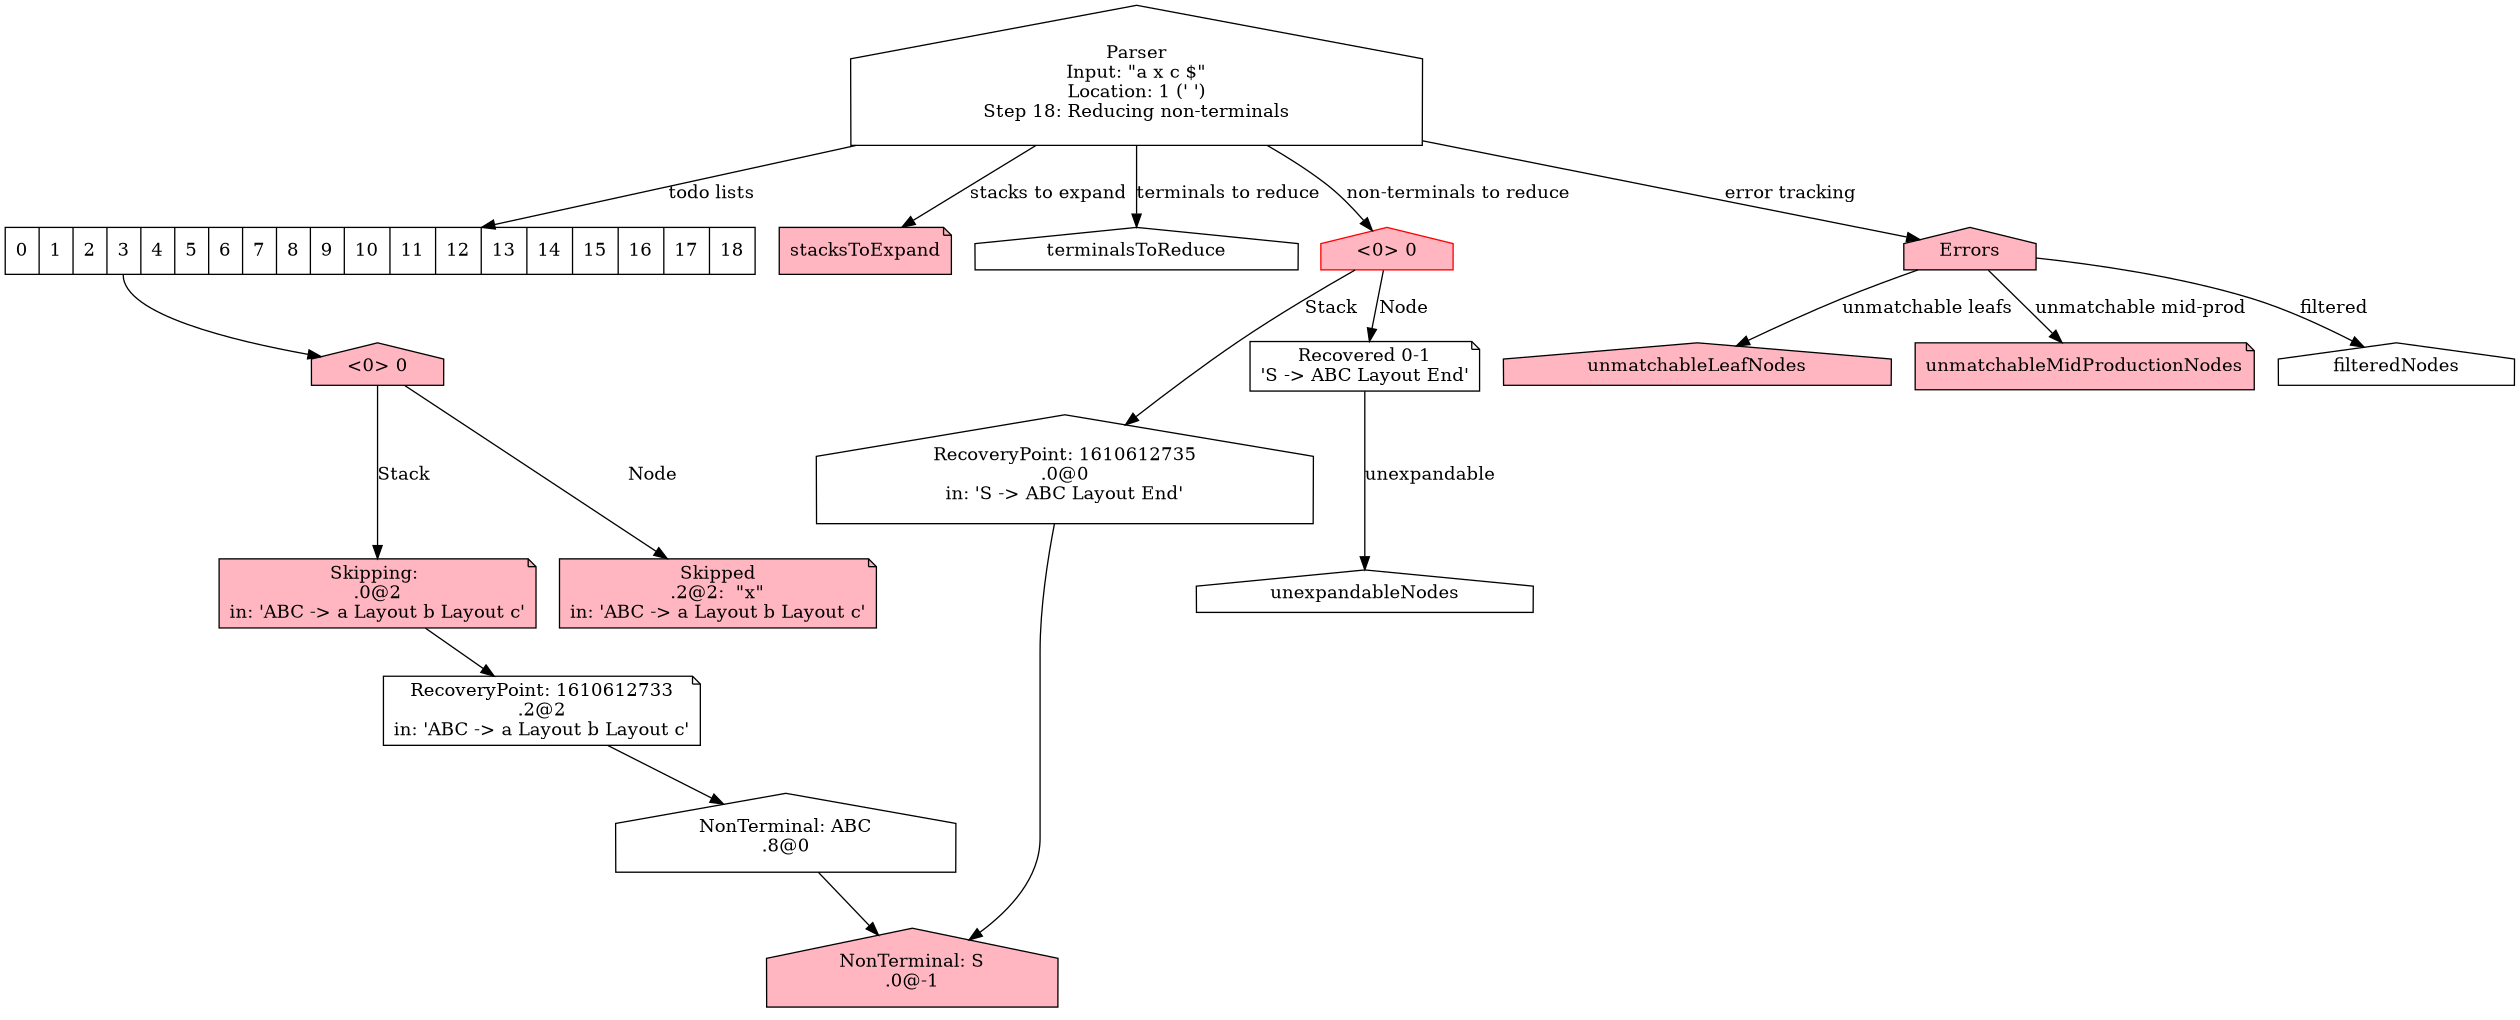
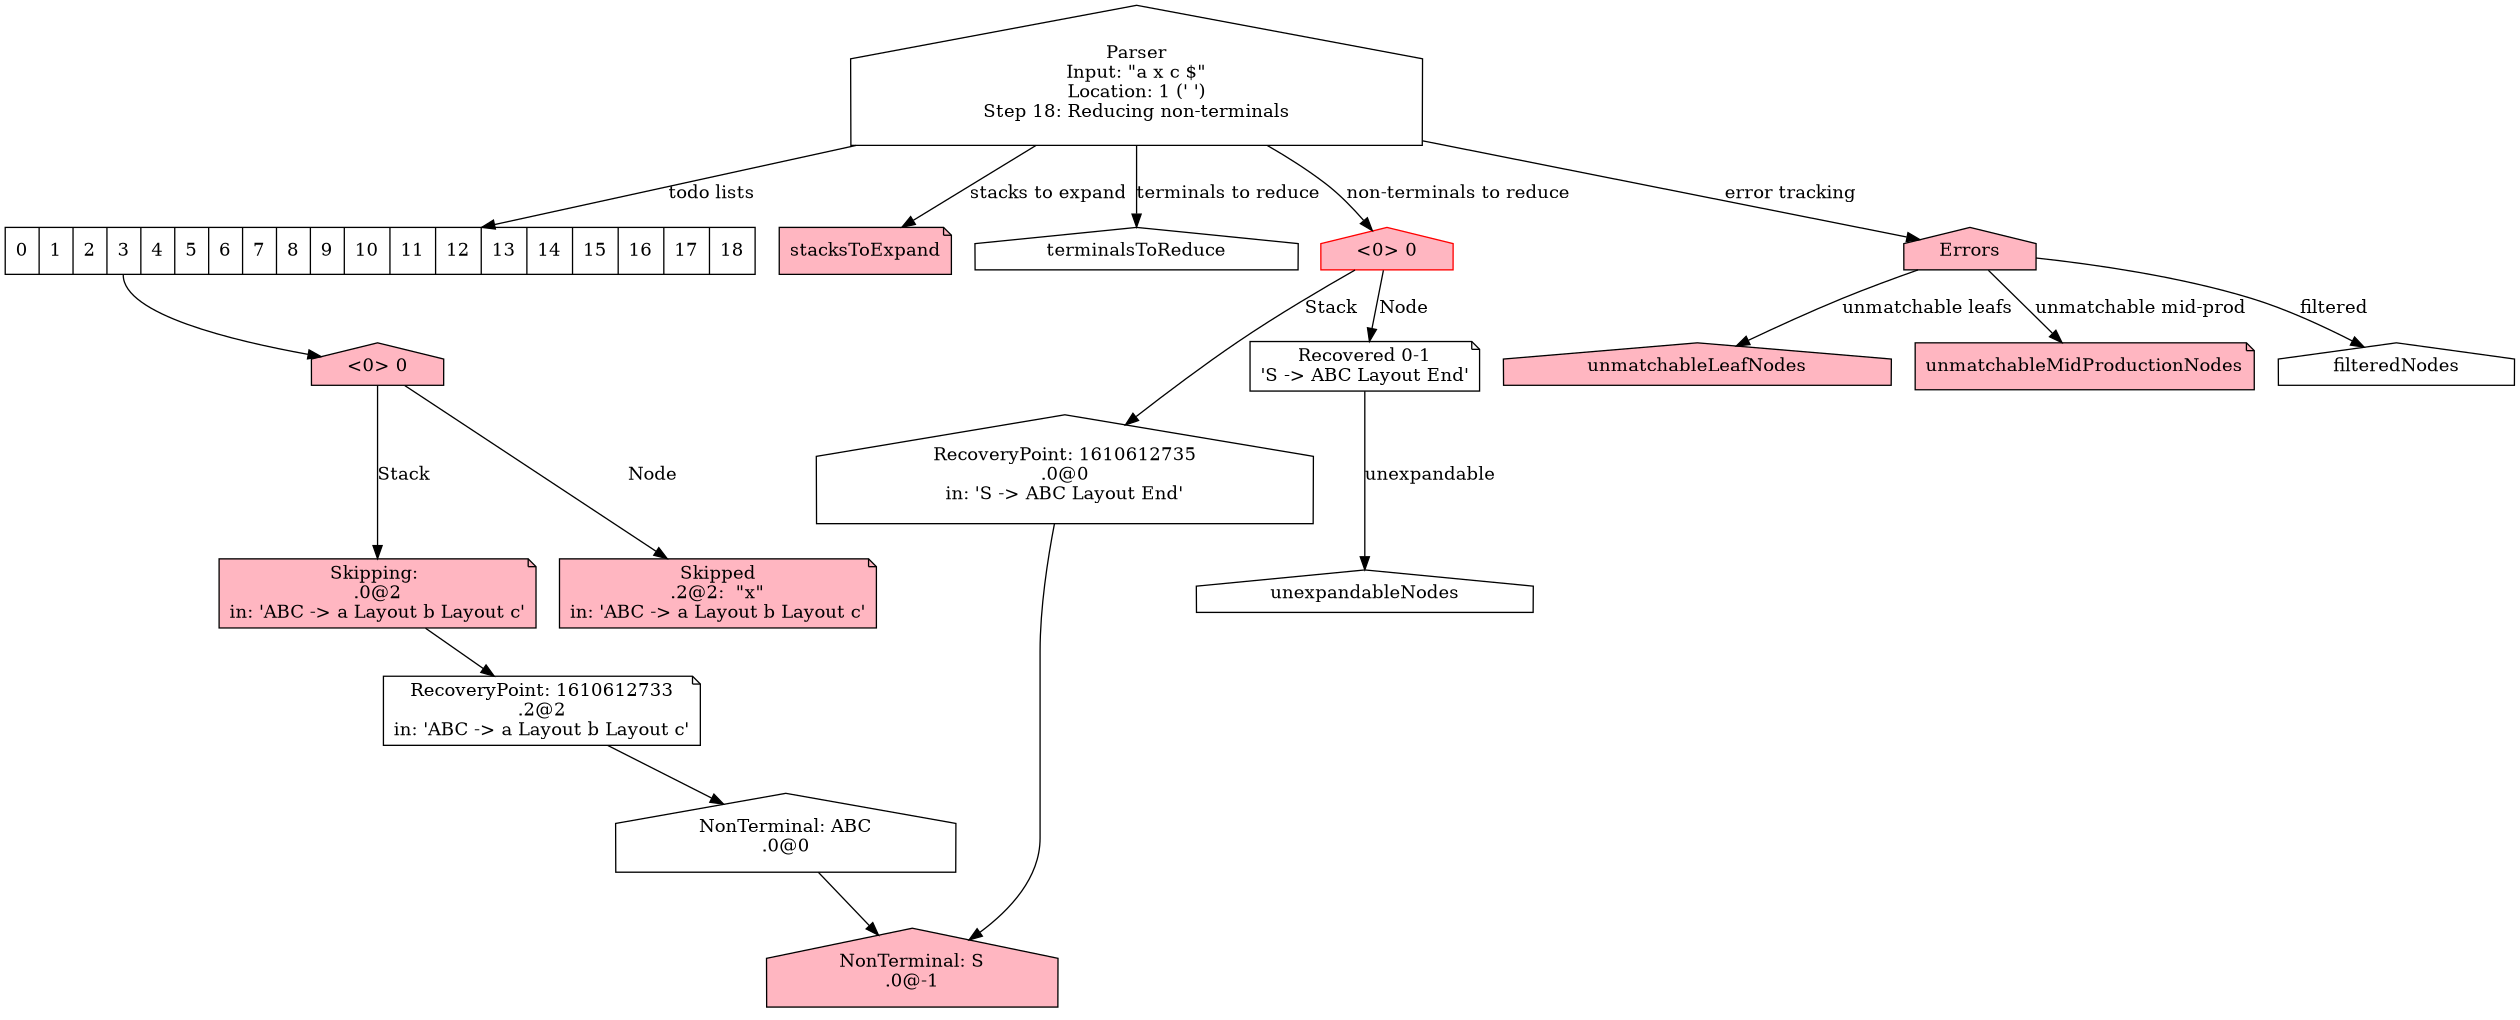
  digraph {
    node [fillcolor=white shape=house style=filled]
    n1 [label="Parser\nInput: \"a x c $\"\nLocation: 1 (' ')\nStep 18: Reducing non-terminals"]
    n2 [label="<0> 0 | <1> 1 | <2> 2 | <3> 3 | <4> 4 | <5> 5 | <6> 6 | <7> 7 | <8> 8 | <9> 9 | <10> 10 | <11> 11 | <12> 12 | <13> 13 | <14> 14 | <15> 15 | <16> 16 | <17> 17 | <18> 18" shape=record]
    stacksToExpand [fillcolor=lightpink shape=note]
    terminalsToReduce
    n5 [color=red fillcolor=lightpink label="<0> 0"]
    n6 [fillcolor=lightpink label=Errors]
    n7 [fillcolor=lightpink label="<0> 0"]
    n8 [label="RecoveryPoint: 1610612735\n.0@0\nin: 'S -> ABC Layout End'"]
    n9 [label="Recovered 0-1\n'S -> ABC Layout End'" shape=note]
    unmatchableLeafNodes [fillcolor=lightpink]
    unmatchableMidProductionNodes [fillcolor=lightpink shape=note]
    filteredNodes
    n13 [fillcolor=lightpink label="Skipping: \n.0@2\nin: 'ABC -> a Layout b Layout c'" shape=note]
    n14 [fillcolor=lightpink label="Skipped\n.2@2:  \"x\"\nin: 'ABC -> a Layout b Layout c'" shape=note]
    n15 [label="RecoveryPoint: 1610612733\n.2@2\nin: 'ABC -> a Layout b Layout c'" shape=note]
-   n16 [label="NonTerminal: ABC\n.8@0"]
+   n16 [label="NonTerminal: ABC\n.0@0"]
    n17 [fillcolor=lightpink label="NonTerminal: S\n.0@-1"]
    unexpandableNodes
    n1 -> n2 [label="todo lists"]
    n1 -> stacksToExpand [label="stacks to expand"]
    n1 -> terminalsToReduce [label="terminals to reduce"]
    n1 -> n5 [label="non-terminals to reduce"]
    n1 -> n6 [label="error tracking"]
    n2 -> n7 [tailport=3]
    n5 -> n8 [label=Stack tailport="0:sw"]
    n5 -> n9 [label="Node" tailport="0:se"]
    n6 -> unmatchableLeafNodes [label="unmatchable leafs"]
    n6 -> unmatchableMidProductionNodes [label="unmatchable mid-prod"]
    n6 -> filteredNodes [label=filtered]
    n7 -> n13 [label=Stack tailport="0:sw"]
    n7 -> n14 [label="Node" tailport="0:se"]
    n8 -> n17
    n9 -> unexpandableNodes [label=unexpandable]
    n13 -> n15
    n15 -> n16
    n16 -> n17
  }
